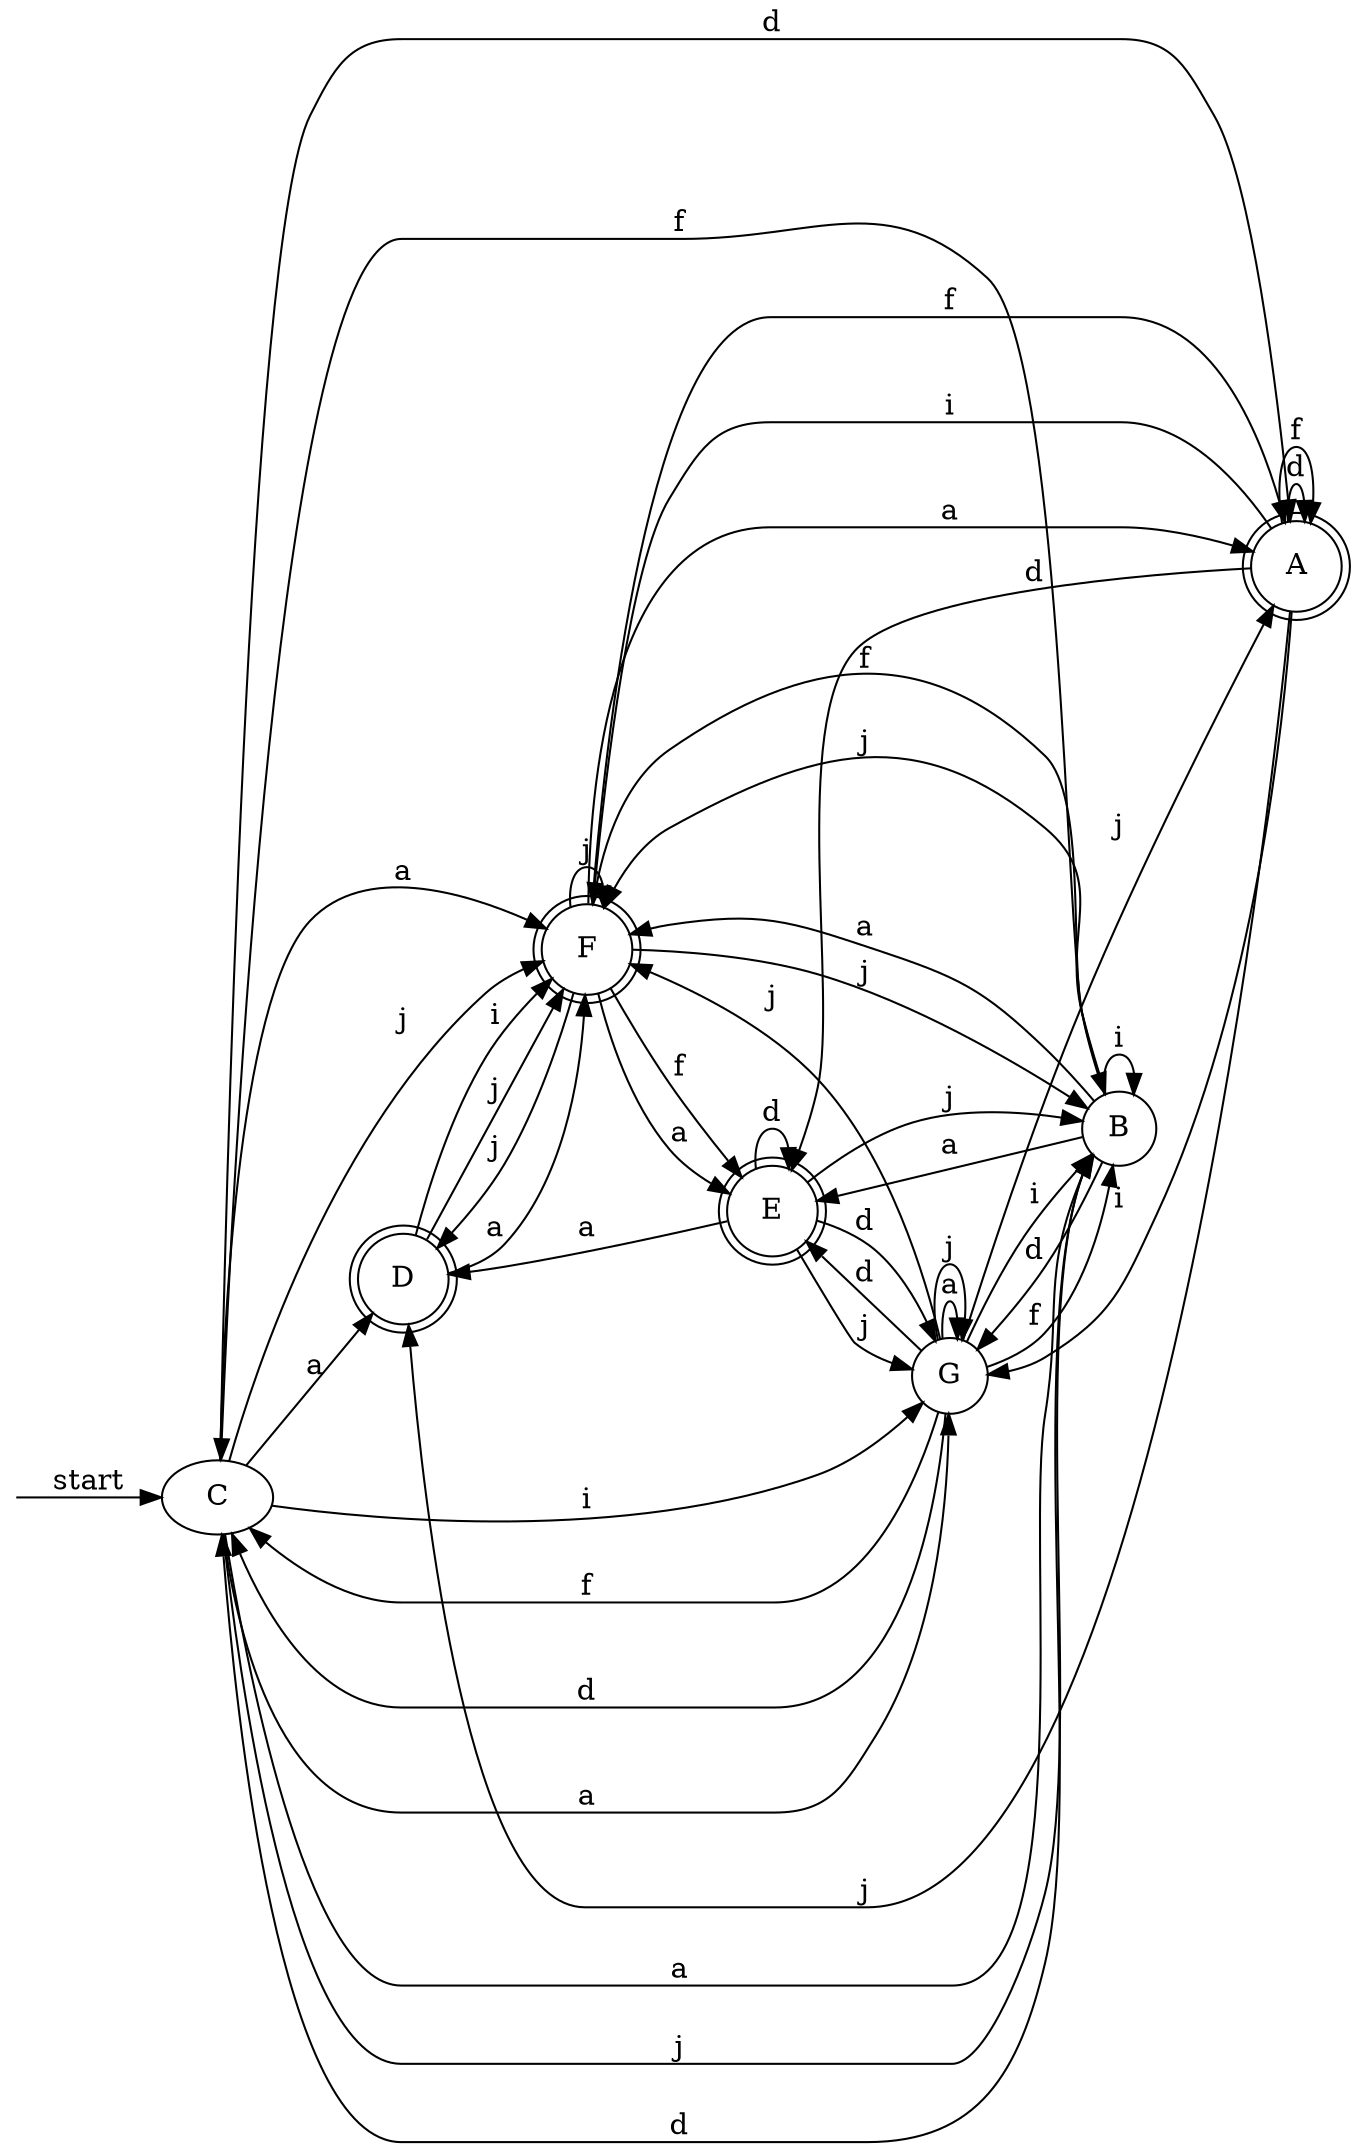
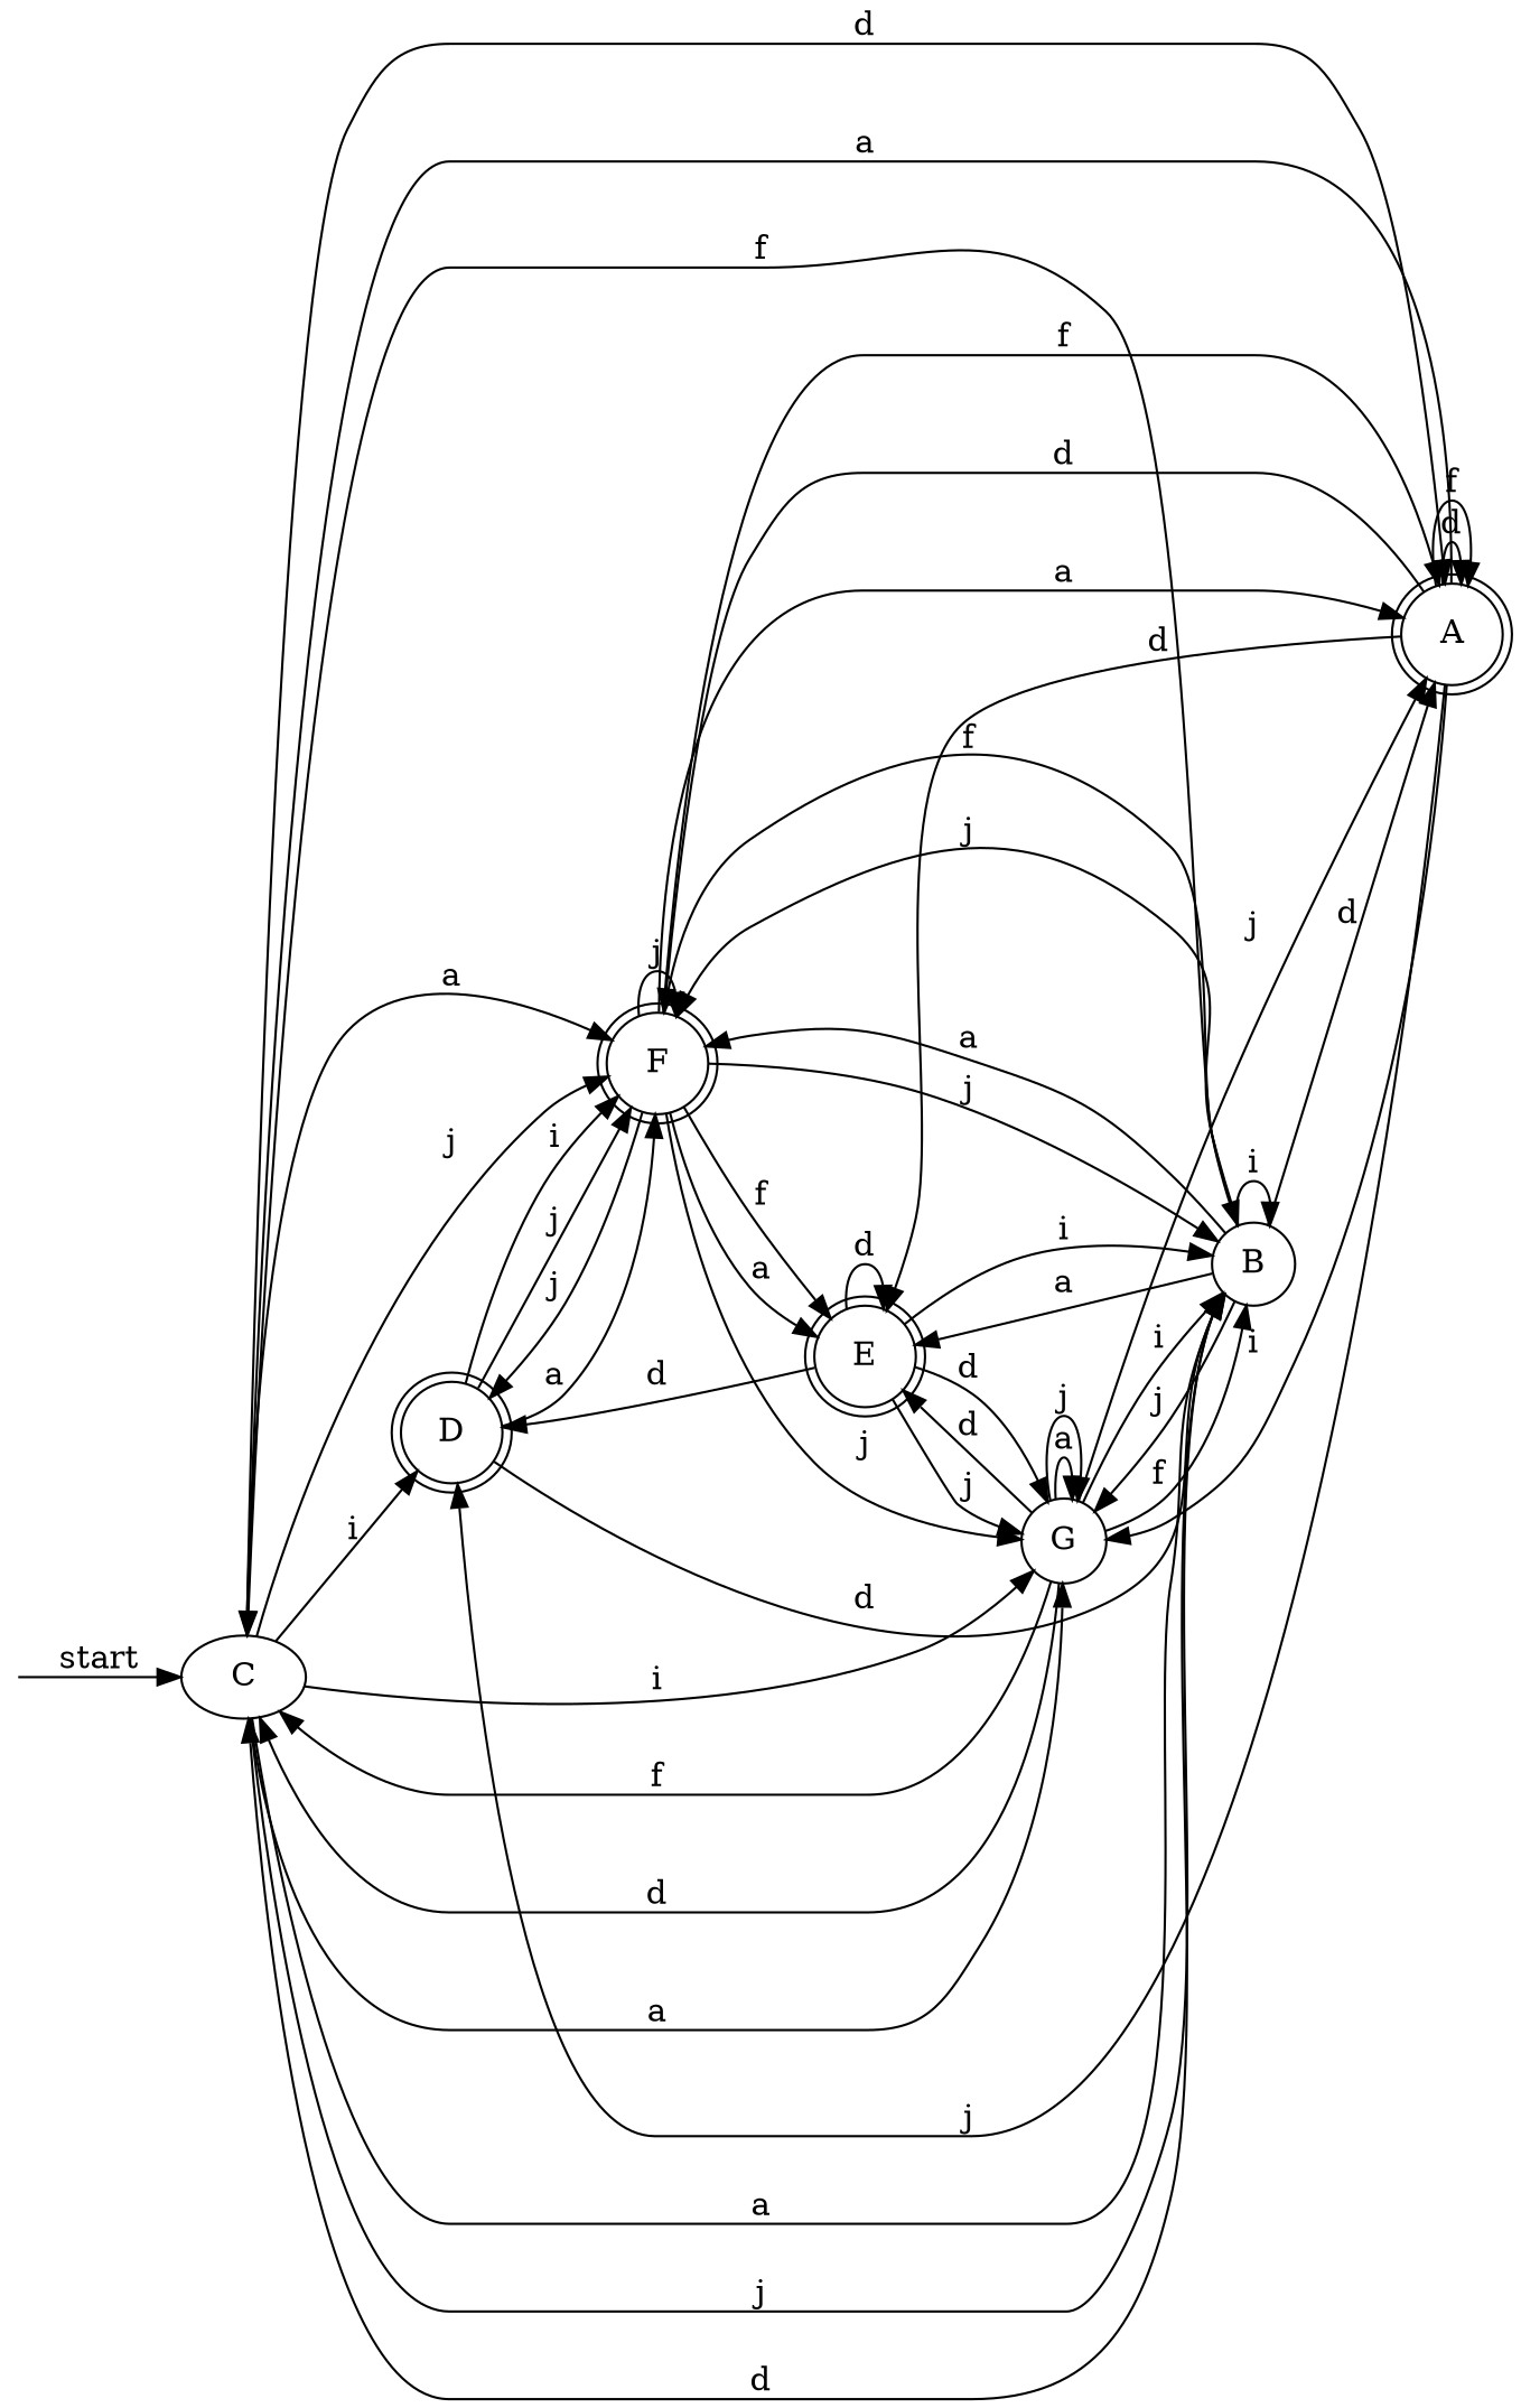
  digraph {
    rankdir=LR
    node [shape=doublecircle]
    __start [shape=point style=invis]
    C [shape=""]
    D
    A
    F
    B [shape=circle]
    G [shape=circle]
    E
    __start -> C [label=start]
-   C -> D [label=a]
+   C -> D [label=i]
    C -> A [label=d]
    C -> F [label=a]
    C -> F [label=j]
    C -> B [label=a]
    C -> B [label=j]
    C -> G [label=a]
    C -> G [label=i]
    D -> F [label=a]
    D -> F [label=i]
    D -> F [label=j]
+   D -> B [label=d]
+   A -> C [label=a]
    A -> D [label=j]
    A -> A [label=d]
    A -> A [label=f]
-   A -> F [label=i]
+   A -> F [label=d]
    A -> G [label=i]
    A -> E [label=d]
    F -> D [label=j]
    F -> A [label=f]
    F -> A [label=a]
    F -> F [label=j]
    F -> B [label=f]
    F -> B [label=j]
    F -> E [label=f]
    F -> E [label=a]
    B -> C [label=d]
    B -> C [label=f]
+   B -> A [label=d]
    B -> F [label=j]
    B -> F [label=a]
    B -> B [label=i]
-   B -> G [label=d]
+   B -> G [label=j]
    B -> E [label=a]
    G -> C [label=f]
    G -> C [label=d]
    G -> A [label=j]
-   G -> F [label=j]
+   F -> G [label=j]
    G -> B [label=f]
    G -> B [label=i]
    G -> G [label=a]
    G -> G [label=j]
    G -> E [label=d]
-   E -> D [label=a]
-   E -> B [label=j]
+   E -> D [label=d]
+   E -> B [label=i]
    E -> G [label=d]
    E -> G [label=j]
    E -> E [label=d]
  }
